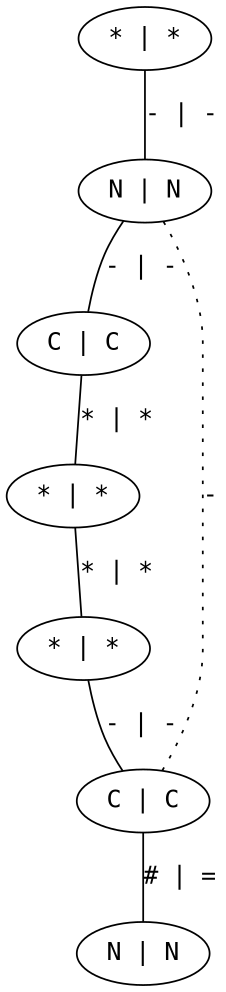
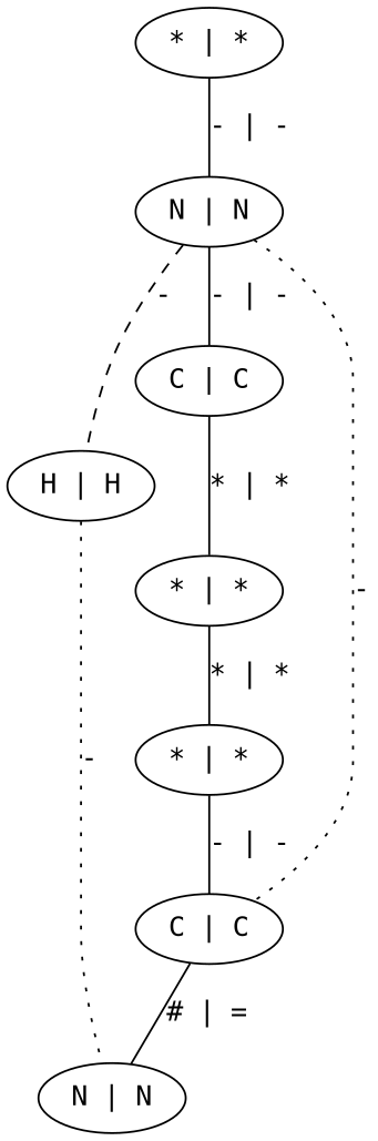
  graph {
    fontname="DejaVu Sans Mono"
    node [fontname="DejaVu Sans Mono"]
    edge [fontname="DejaVu Sans Mono"]
    n1 [label="* | *"]
    n2 [label="N | N"]
+   n3 [label="H | H"]
    n4 [label="C | C"]
    n5 [label="C | C"]
    n6 [label="N | N"]
    n7 [label="* | *"]
    n8 [label="* | *"]
    n1 -- n2 [label="- | -"]
+   n2 -- n3 [label="-" style=dashed]
    n2 -- n4 [label="- | -"]
    n2 -- n5 [label="-" style=dotted]
+   n3 -- n6 [label="-" style=dotted]
    n4 -- n7 [label="* | *"]
    n5 -- n6 [label="# | ="]
    n7 -- n8 [label="* | *"]
    n8 -- n5 [label="- | -"]
  }
